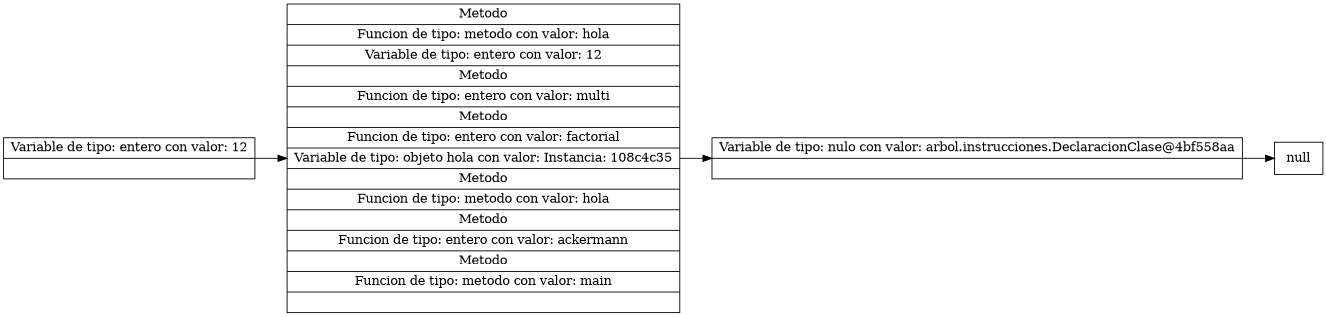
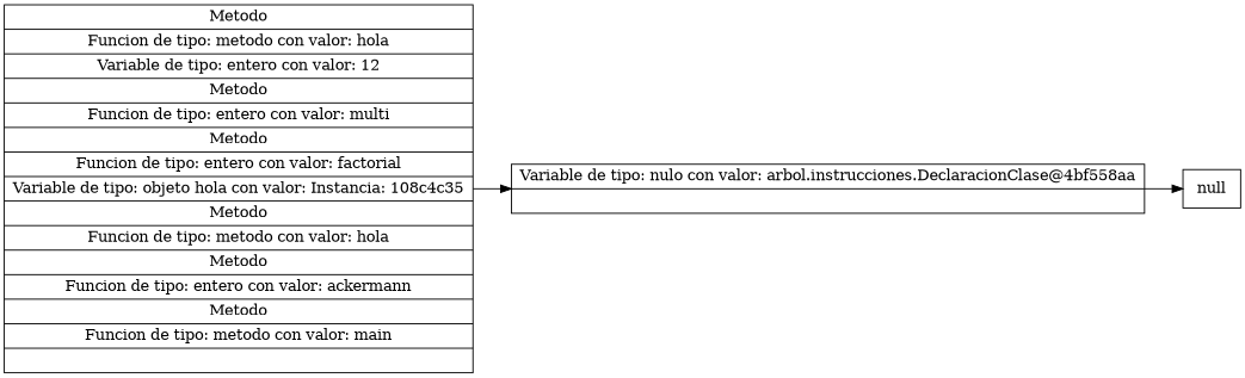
  digraph {
    rankdir=LR
    node [shape=record]
-   n1 [label=" <f0> Variable  de tipo: entero  con valor: 12 | <f1> "]
    n2 [label=" <f0> Metodo | Funcion  de tipo: metodo  con valor: hola | <f1> Variable  de tipo: entero  con valor: 12 | <f2> Metodo | Funcion  de tipo: entero  con valor: multi | <f3> Metodo | Funcion  de tipo: entero  con valor: factorial | <f4> Variable  de tipo: objeto hola con valor:  Instancia: 108c4c35 | <f5> Metodo | Funcion  de tipo: metodo  con valor: hola | <f6> Metodo | Funcion  de tipo: entero  con valor: ackermann | <f7> Metodo | Funcion  de tipo: metodo  con valor: main | <f8> "]
    n3 [label=" <f0> Variable  de tipo: nulo  con valor: arbol.instrucciones.DeclaracionClase@4bf558aa | <f1> "]
    null
-   n1 -> n2
    n2 -> n3
    n3 -> null
  }
